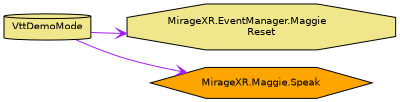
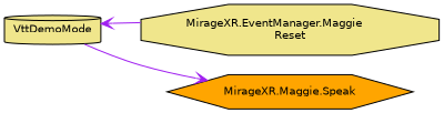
  digraph {
    rankdir=LR
    node [color=black fillcolor=khaki fontname=Helvetica fontsize=10 style=filled]
    edge [arrowhead=vee color=purple fontname=Helvetica fontsize=10 labelfontname=Helvetica labelfontsize=10 style=solid]
    n1 [fontcolor=black height=0.2 label=VttDemoMode shape=cylinder width=0.4]
    n2 [height=0.2 label="MirageXR.EventManager.Maggie\lReset" shape=octagon width=0.4]
    n3 [fillcolor=orange height=0.2 label="MirageXR.Maggie.Speak" shape=hexagon width=0.4]
-   n1 -> n2
+   n2 -> n1
    n1 -> n3
  }
